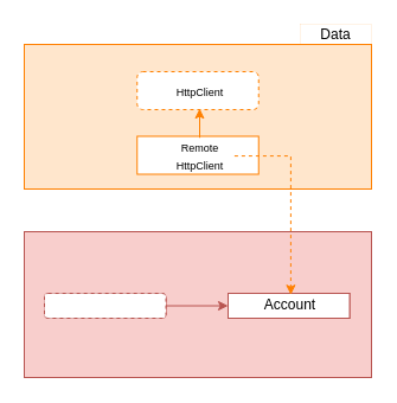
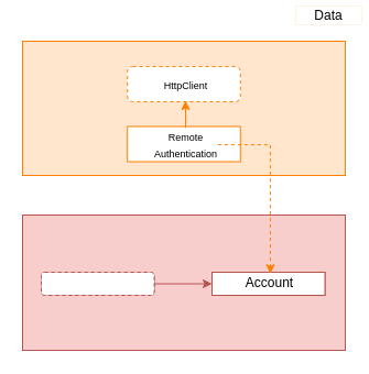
  <mxCell id="0" />
  <mxCell id="1" parent="0" />
  <mxCell id="2" value="" style="rounded=0;whiteSpace=wrap;html=1;fillColor=#ffe6cc;strokeColor=#FF8000;" vertex="1" parent="1"><mxGeometry x="20" y="37" width="293" height="122" as="geometry" /></mxCell>
- <mxCell id="3" value="Data" style="text;html=1;strokeColor=#FF8000;fillColor=none;align=center;verticalAlign=middle;whiteSpace=wrap;rounded=0;strokeWidth=0;" vertex="1" parent="1"><mxGeometry x="253" y="20" width="60" height="17" as="geometry" /></mxCell>
+ <mxCell id="3" value="Data" style="text;html=1;strokeColor=#FF8000;fillColor=none;align=center;verticalAlign=middle;whiteSpace=wrap;rounded=0;strokeWidth=0;" vertex="1" parent="1"><mxGeometry x="268" y="5" width="60" height="17" as="geometry" /></mxCell>
  <mxCell id="4" value="" style="group;strokeColor=#FF8000;fillColor=default;" vertex="1" connectable="0" parent="1"><mxGeometry x="115.24" y="114.5" width="102.52" height="32" as="geometry" /></mxCell>
- <mxCell id="5" value="&lt;font style=&quot;font-size: 9px;&quot;&gt;Remote HttpClient&lt;/font&gt;" style="text;html=1;strokeColor=none;fillColor=none;align=center;verticalAlign=middle;whiteSpace=wrap;rounded=0;dashed=1;" vertex="1" parent="4"><mxGeometry x="23.47" y="1.24" width="58.67" height="30.76" as="geometry" /></mxCell>
+ <mxCell id="5" value="&lt;font style=&quot;font-size: 9px;&quot;&gt;Remote Authentication&lt;/font&gt;" style="text;html=1;strokeColor=none;fillColor=none;align=center;verticalAlign=middle;whiteSpace=wrap;rounded=0;dashed=1;" vertex="1" parent="4"><mxGeometry x="23.47" y="1.24" width="58.67" height="30.76" as="geometry" /></mxCell>
  <mxCell id="6" value="" style="rounded=0;whiteSpace=wrap;html=1;fillColor=#f8cecc;strokeColor=#B85450;" vertex="1" parent="1"><mxGeometry x="20" y="195" width="293" height="123" as="geometry" /></mxCell>
  <mxCell id="7" value="" style="group;strokeColor=#B85450;rounded=1;" vertex="1" connectable="0" parent="1"><mxGeometry x="37" y="247" width="102.52" height="21" as="geometry" /></mxCell>
  <mxCell id="8" value="" style="rounded=1;whiteSpace=wrap;html=1;dashed=1;strokeColor=#B85450;" vertex="1" parent="7"><mxGeometry width="102.52" height="21" as="geometry" /></mxCell>
  <mxCell id="9" value="" style="group;strokeColor=#B85450;" vertex="1" connectable="0" parent="1"><mxGeometry x="192" y="247" width="102.52" height="21" as="geometry" /></mxCell>
  <mxCell id="10" value="" style="rounded=0;whiteSpace=wrap;html=1;fontStyle=4;strokeColor=#B85450;" vertex="1" parent="9"><mxGeometry width="102.52" height="21" as="geometry" /></mxCell>
  <mxCell id="11" value="Account" style="text;html=1;strokeColor=none;fillColor=none;align=center;verticalAlign=middle;whiteSpace=wrap;rounded=0;dashed=1;fontStyle=0" vertex="1" parent="9"><mxGeometry x="23.468" y="1.235" width="58.671" height="18.529" as="geometry" /></mxCell>
  <mxCell id="12" style="edgeStyle=orthogonalEdgeStyle;rounded=0;orthogonalLoop=1;jettySize=auto;html=1;strokeColor=#B85450;" edge="1" parent="1" source="8" target="10"><mxGeometry relative="1" as="geometry" /></mxCell>
  <mxCell id="13" style="edgeStyle=orthogonalEdgeStyle;rounded=0;orthogonalLoop=1;jettySize=auto;html=1;strokeColor=#FF8000;fontSize=9;dashed=1;" edge="1" parent="1" source="5" target="11"><mxGeometry relative="1" as="geometry" /></mxCell>
  <mxCell id="14" value="" style="group;strokeColor=#FF8000;fillColor=default;dashed=1;gradientColor=none;rounded=1;" vertex="1" connectable="0" parent="1"><mxGeometry x="115.24" y="60" width="102.52" height="32" as="geometry" /></mxCell>
  <mxCell id="15" value="&lt;font style=&quot;font-size: 9px;&quot;&gt;HttpClient&lt;br&gt;&lt;/font&gt;" style="text;html=1;strokeColor=none;fillColor=none;align=center;verticalAlign=middle;whiteSpace=wrap;rounded=0;dashed=1;" vertex="1" parent="14"><mxGeometry x="23.47" y="1.24" width="58.67" height="30.76" as="geometry" /></mxCell>
  <mxCell id="16" style="edgeStyle=orthogonalEdgeStyle;rounded=0;orthogonalLoop=1;jettySize=auto;html=1;strokeColor=#FF8000;fontSize=9;" edge="1" parent="1" source="5"><mxGeometry relative="1" as="geometry"><mxPoint x="168.045" y="91.143" as="targetPoint" /></mxGeometry></mxCell>
